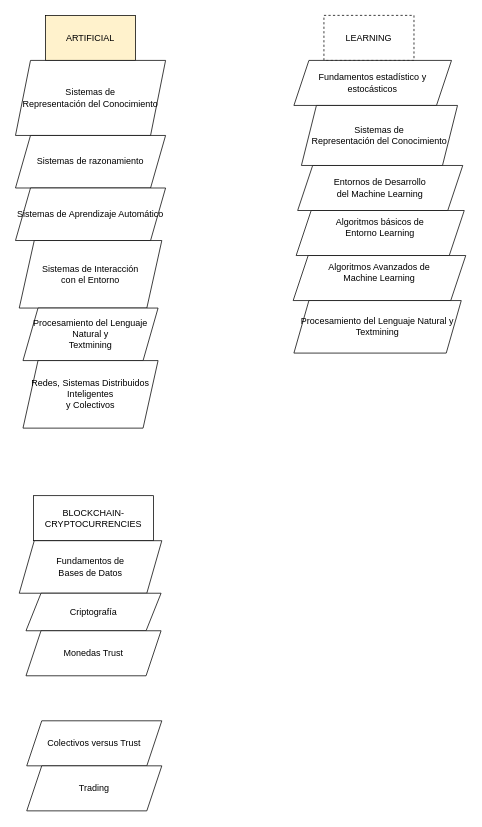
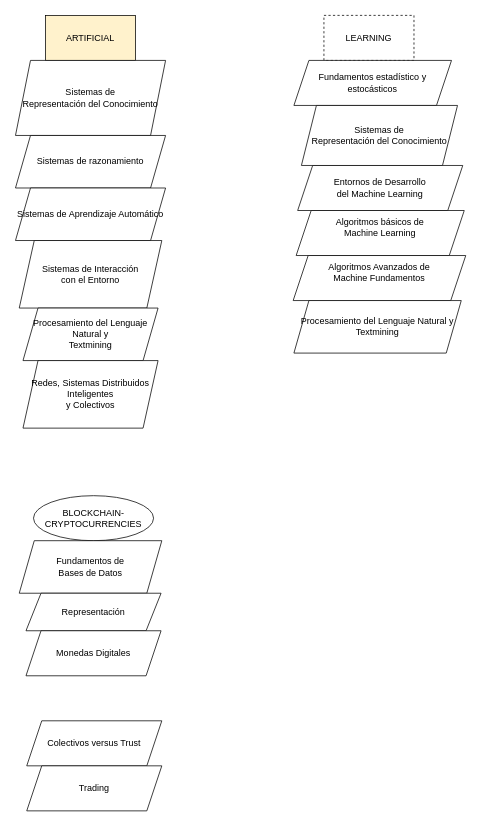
  <mxCell id="0" />
  <mxCell id="1" parent="0" />
  <mxCell id="2" value="ARTIFICIAL" style="rounded=0;whiteSpace=wrap;html=1;fillColor=#fff2cc;" parent="1" vertex="1"><mxGeometry x="60" y="20" width="120" height="60" as="geometry" /></mxCell>
  <mxCell id="3" value="&lt;div&gt;Sistemas de &lt;br&gt;&lt;/div&gt;&lt;div&gt;Representación del Conocimiento&lt;/div&gt;" style="shape=parallelogram;perimeter=parallelogramPerimeter;whiteSpace=wrap;html=1;fixedSize=1;" parent="1" vertex="1"><mxGeometry x="20" y="80" width="200" height="100" as="geometry" /></mxCell>
  <mxCell id="4" value="Sistemas de razonamiento" style="shape=parallelogram;perimeter=parallelogramPerimeter;whiteSpace=wrap;html=1;fixedSize=1;" parent="1" vertex="1"><mxGeometry x="20" y="180" width="200" height="70" as="geometry" /></mxCell>
  <mxCell id="5" value="Sistemas de Aprendizaje Automático" style="shape=parallelogram;perimeter=parallelogramPerimeter;whiteSpace=wrap;html=1;fixedSize=1;" parent="1" vertex="1"><mxGeometry x="20" y="250" width="200" height="70" as="geometry" /></mxCell>
  <mxCell id="6" value="&lt;div&gt;Sistemas de Interacción&lt;/div&gt;&lt;div&gt; con el Entorno&lt;/div&gt;" style="shape=parallelogram;perimeter=parallelogramPerimeter;whiteSpace=wrap;html=1;fixedSize=1;" parent="1" vertex="1"><mxGeometry x="25" y="320" width="190" height="90" as="geometry" /></mxCell>
  <mxCell id="7" value="&lt;div&gt;Procesamiento del Lenguaje Natural y&lt;/div&gt;&lt;div&gt;Textmining&lt;br&gt;&lt;/div&gt;" style="shape=parallelogram;perimeter=parallelogramPerimeter;whiteSpace=wrap;html=1;fixedSize=1;" parent="1" vertex="1"><mxGeometry x="30" y="410" width="180" height="70" as="geometry" /></mxCell>
  <mxCell id="8" value="&lt;div&gt;Redes, Sistemas Distribuidos Inteligentes&lt;/div&gt;&lt;div&gt;y Colectivos&lt;br&gt;&lt;/div&gt;" style="shape=parallelogram;perimeter=parallelogramPerimeter;whiteSpace=wrap;html=1;fixedSize=1;" parent="1" vertex="1"><mxGeometry x="30" y="480" width="180" height="90" as="geometry" /></mxCell>
- <mxCell id="9" value="BLOCKCHAIN-CRYPTOCURRENCIES" style="rounded=0;whiteSpace=wrap;html=1;" parent="1" vertex="1"><mxGeometry x="44" y="660" width="160" height="60" as="geometry" /></mxCell>
+ <mxCell id="9" value="BLOCKCHAIN-CRYPTOCURRENCIES" style="ellipse;whiteSpace=wrap;html=1;" parent="1" vertex="1"><mxGeometry x="44" y="660" width="160" height="60" as="geometry" /></mxCell>
  <mxCell id="10" value="&lt;div&gt;Fundamentos de &lt;br&gt;&lt;/div&gt;&lt;div&gt;Bases de Datos&lt;/div&gt;" style="shape=parallelogram;perimeter=parallelogramPerimeter;whiteSpace=wrap;html=1;fixedSize=1;" parent="1" vertex="1"><mxGeometry x="25" y="720" width="190" height="70" as="geometry" /></mxCell>
- <mxCell id="11" value="Criptografía" style="shape=parallelogram;perimeter=parallelogramPerimeter;whiteSpace=wrap;html=1;fixedSize=1;" parent="1" vertex="1"><mxGeometry x="34" y="790" width="180" height="50" as="geometry" /></mxCell>
- <mxCell id="12" value="Monedas Trust" style="shape=parallelogram;perimeter=parallelogramPerimeter;whiteSpace=wrap;html=1;fixedSize=1;" parent="1" vertex="1"><mxGeometry x="34" y="840" width="180" height="60" as="geometry" /></mxCell>
+ <mxCell id="11" value="Representación" style="shape=parallelogram;perimeter=parallelogramPerimeter;whiteSpace=wrap;html=1;fixedSize=1;" parent="1" vertex="1"><mxGeometry x="34" y="790" width="180" height="50" as="geometry" /></mxCell>
+ <mxCell id="12" value="Monedas Digitales" style="shape=parallelogram;perimeter=parallelogramPerimeter;whiteSpace=wrap;html=1;fixedSize=1;" parent="1" vertex="1"><mxGeometry x="34" y="840" width="180" height="60" as="geometry" /></mxCell>
  <mxCell id="13" value="Colectivos versus Trust" style="shape=parallelogram;perimeter=parallelogramPerimeter;whiteSpace=wrap;html=1;fixedSize=1;" parent="1" vertex="1"><mxGeometry x="35" y="960" width="180" height="60" as="geometry" /></mxCell>
  <mxCell id="14" value="Trading" style="shape=parallelogram;perimeter=parallelogramPerimeter;whiteSpace=wrap;html=1;fixedSize=1;" parent="1" vertex="1"><mxGeometry x="35" y="1020" width="180" height="60" as="geometry" /></mxCell>
  <mxCell id="15" value="LEARNING" style="rounded=0;whiteSpace=wrap;html=1;dashed=1;" parent="1" vertex="1"><mxGeometry x="431" y="20" width="120" height="60" as="geometry" /></mxCell>
  <mxCell id="16" value="Fundamentos estadístico y estocásticos" style="shape=parallelogram;perimeter=parallelogramPerimeter;whiteSpace=wrap;html=1;fixedSize=1;" parent="1" vertex="1"><mxGeometry x="391" y="80" width="210" height="60" as="geometry" /></mxCell>
- <mxCell id="17" value="&lt;div&gt;Algoritmos básicos de &lt;br&gt;&lt;/div&gt;&lt;div&gt;Entorno Learning&lt;/div&gt;&lt;div&gt;&lt;br&gt;&lt;/div&gt;" style="shape=parallelogram;perimeter=parallelogramPerimeter;whiteSpace=wrap;html=1;fixedSize=1;" parent="1" vertex="1"><mxGeometry x="394" y="280" width="224" height="60" as="geometry" /></mxCell>
- <mxCell id="18" value="&lt;div&gt;Algoritmos Avanzados de &lt;br&gt;&lt;/div&gt;&lt;div&gt;Machine Learning&lt;/div&gt;&lt;div&gt;&lt;br&gt;&lt;/div&gt;" style="shape=parallelogram;perimeter=parallelogramPerimeter;whiteSpace=wrap;html=1;fixedSize=1;" parent="1" vertex="1"><mxGeometry x="390" y="340" width="230" height="60" as="geometry" /></mxCell>
+ <mxCell id="17" value="&lt;div&gt;Algoritmos básicos de &lt;br&gt;&lt;/div&gt;&lt;div&gt;Machine Learning&lt;/div&gt;&lt;div&gt;&lt;br&gt;&lt;/div&gt;" style="shape=parallelogram;perimeter=parallelogramPerimeter;whiteSpace=wrap;html=1;fixedSize=1;" parent="1" vertex="1"><mxGeometry x="394" y="280" width="224" height="60" as="geometry" /></mxCell>
+ <mxCell id="18" value="&lt;div&gt;Algoritmos Avanzados de &lt;br&gt;&lt;/div&gt;&lt;div&gt;Machine Fundamentos&lt;/div&gt;&lt;div&gt;&lt;br&gt;&lt;/div&gt;" style="shape=parallelogram;perimeter=parallelogramPerimeter;whiteSpace=wrap;html=1;fixedSize=1;" parent="1" vertex="1"><mxGeometry x="390" y="340" width="230" height="60" as="geometry" /></mxCell>
  <mxCell id="19" value="&lt;div&gt;Entornos de Desarrollo&lt;/div&gt;&lt;div&gt;del Machine Learning&lt;br&gt;&lt;/div&gt;" style="shape=parallelogram;perimeter=parallelogramPerimeter;whiteSpace=wrap;html=1;fixedSize=1;" parent="1" vertex="1"><mxGeometry x="396" y="220" width="220" height="60" as="geometry" /></mxCell>
  <mxCell id="20" value="&lt;div&gt;Sistemas de &lt;br&gt;&lt;/div&gt;&lt;div&gt;Representación del Conocimiento&lt;/div&gt;" style="shape=parallelogram;perimeter=parallelogramPerimeter;whiteSpace=wrap;html=1;fixedSize=1;" parent="1" vertex="1"><mxGeometry x="401" y="140" width="208" height="80" as="geometry" /></mxCell>
  <mxCell id="21" value="&lt;div&gt;Procesamiento del Lenguaje Natural y&lt;/div&gt;&lt;div&gt;Textmining&lt;br&gt;&lt;/div&gt;" style="shape=parallelogram;perimeter=parallelogramPerimeter;whiteSpace=wrap;html=1;fixedSize=1;" parent="1" vertex="1"><mxGeometry x="391" y="400" width="223" height="70" as="geometry" /></mxCell>
